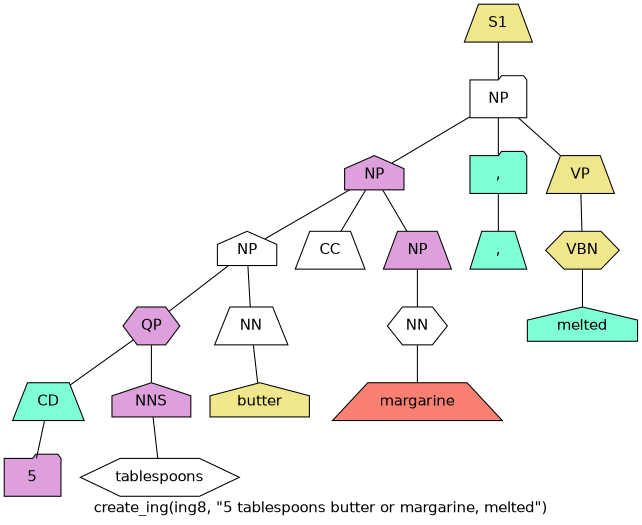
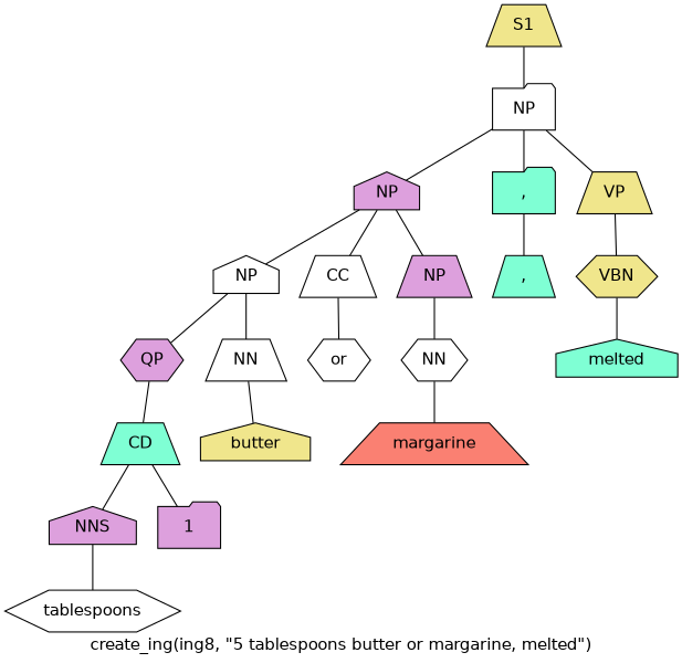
  graph {
    fontname="DejaVu Sans"
    label="create_ing(ing8, \"5 tablespoons butter or margarine, melted\")"
    node [fillcolor=white fontname="DejaVu Sans" shape=trapezium style=filled]
    edge [fontname="DejaVu Sans"]
    n1 [fillcolor=khaki label=S1]
    n2 [label=NP shape=folder]
    n3 [fillcolor=plum label=NP shape=house]
    n4 [fillcolor=aquamarine label="," shape=folder]
    n5 [fillcolor=khaki label=VP]
    n6 [label=NP shape=house]
    n7 [label=CC]
    n8 [fillcolor=plum label=NP]
    n9 [fillcolor=aquamarine label=","]
    n10 [fillcolor=khaki label=VBN shape=hexagon]
    n11 [fillcolor=plum label=QP shape=hexagon]
    n12 [label=NN]
+   n13 [label=or shape=hexagon]
    n14 [label=NN shape=hexagon]
    n15 [fillcolor=aquamarine label=CD]
    n16 [fillcolor=plum label=NNS shape=house]
    n17 [fillcolor=khaki label=butter shape=house]
-   n18 [fillcolor=plum label=5 shape=folder]
+   n18 [fillcolor=plum label=1 shape=folder]
    n19 [label=tablespoons shape=hexagon]
    n20 [fillcolor=salmon label=margarine]
    n21 [fillcolor=aquamarine label=melted shape=house]
    n1 -- n2
    n2 -- n3
    n2 -- n4
    n2 -- n5
    n3 -- n6
    n3 -- n7
    n3 -- n8
    n4 -- n9
    n5 -- n10
    n6 -- n11
    n6 -- n12
+   n7 -- n13
    n8 -- n14
    n10 -- n21
    n11 -- n15
-   n11 -- n16
+   n15 -- n16
    n12 -- n17
    n14 -- n20
    n15 -- n18
    n16 -- n19
  }
